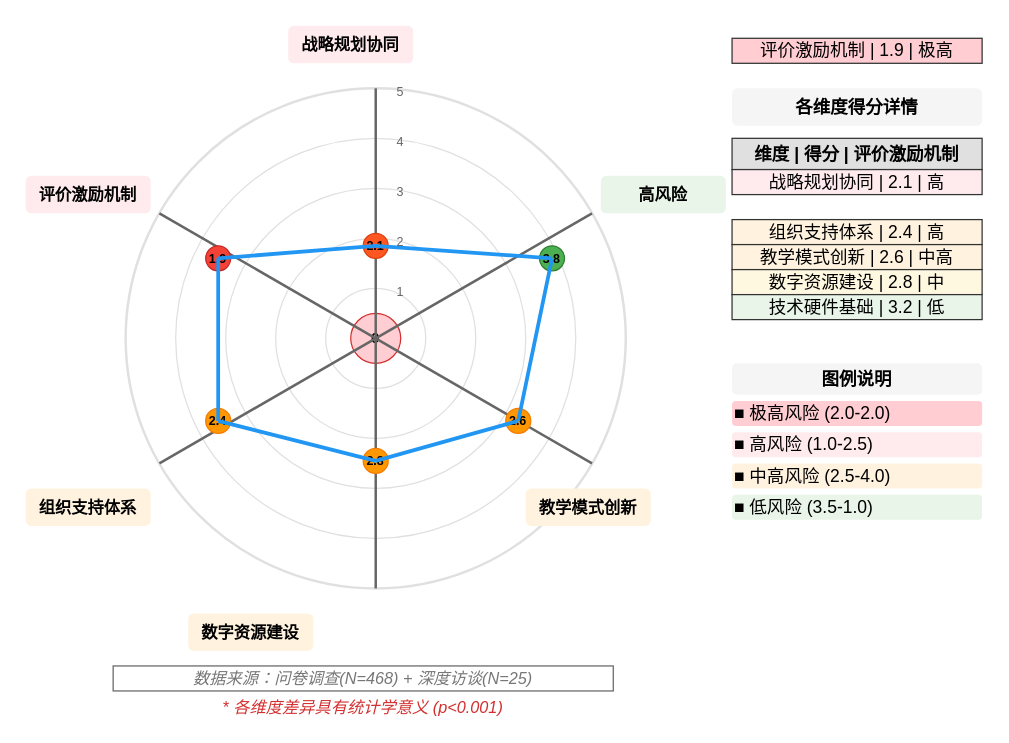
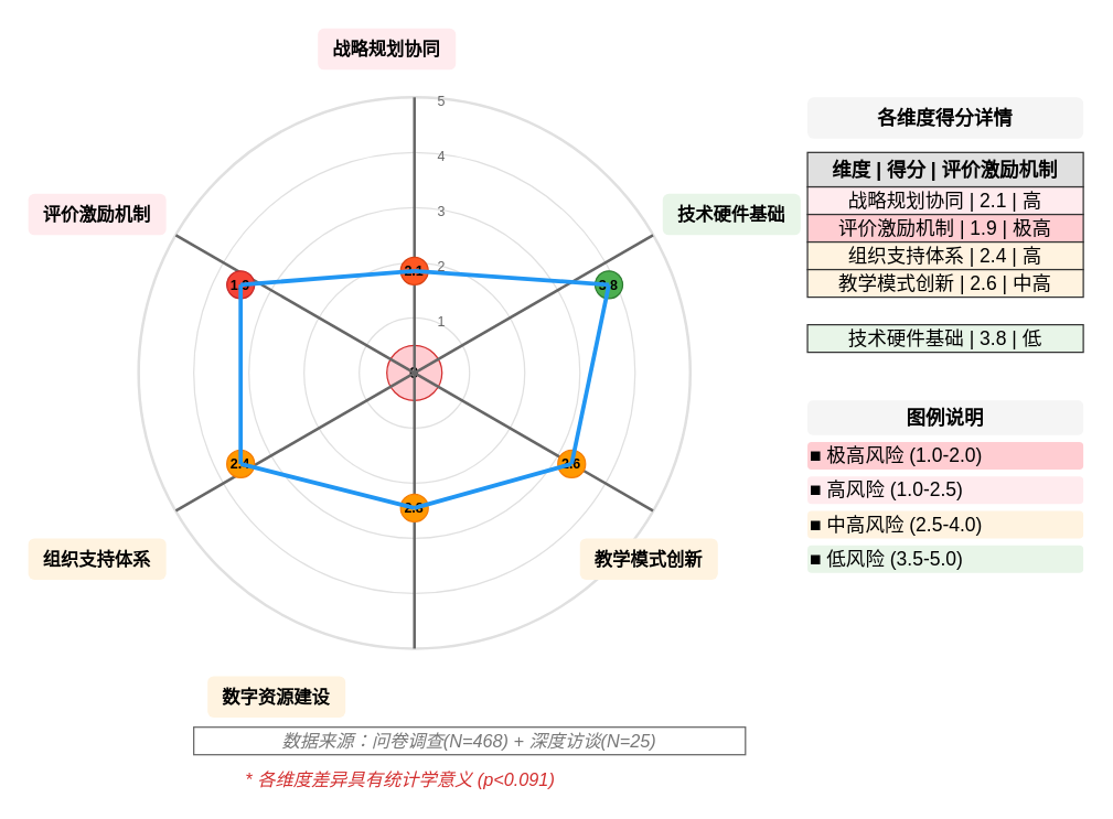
  <mxCell id="0" />
  <mxCell id="1" parent="0" />
  <mxCell id="2" value="0" style="ellipse;whiteSpace=wrap;html=1;fillColor=#ffcdd2;strokeColor=#d32f2f;fontSize=12;fontStyle=1;" parent="1" vertex="1"><mxGeometry x="280" y="250" width="40" height="40" as="geometry" /></mxCell>
  <mxCell id="3" value="" style="ellipse;whiteSpace=wrap;html=1;fillColor=none;strokeColor=#e0e0e0;strokeWidth=2;" parent="1" vertex="1"><mxGeometry x="100" y="70" width="400" height="400" as="geometry" /></mxCell>
  <mxCell id="4" value="" style="ellipse;whiteSpace=wrap;html=1;fillColor=none;strokeColor=#e0e0e0;strokeWidth=1;" parent="1" vertex="1"><mxGeometry x="140" y="110" width="320" height="320" as="geometry" /></mxCell>
  <mxCell id="5" value="" style="ellipse;whiteSpace=wrap;html=1;fillColor=none;strokeColor=#e0e0e0;strokeWidth=1;" parent="1" vertex="1"><mxGeometry x="180" y="150" width="240" height="240" as="geometry" /></mxCell>
  <mxCell id="6" value="" style="ellipse;whiteSpace=wrap;html=1;fillColor=none;strokeColor=#e0e0e0;strokeWidth=1;" parent="1" vertex="1"><mxGeometry x="220" y="190" width="160" height="160" as="geometry" /></mxCell>
  <mxCell id="7" value="" style="ellipse;whiteSpace=wrap;html=1;fillColor=none;strokeColor=#e0e0e0;strokeWidth=1;" parent="1" vertex="1"><mxGeometry x="260" y="230" width="80" height="80" as="geometry" /></mxCell>
  <mxCell id="8" value="" style="endArrow=none;html=1;strokeColor=#666666;strokeWidth=2;" parent="1" edge="1"><mxGeometry width="50" height="50" relative="1" as="geometry"><mxPoint x="300" y="270" as="sourcePoint" /><mxPoint x="300" y="70" as="targetPoint" /></mxGeometry></mxCell>
  <mxCell id="9" value="" style="endArrow=none;html=1;strokeColor=#666666;strokeWidth=2;" parent="1" edge="1"><mxGeometry width="50" height="50" relative="1" as="geometry"><mxPoint x="300" y="270" as="sourcePoint" /><mxPoint x="473" y="170" as="targetPoint" /></mxGeometry></mxCell>
  <mxCell id="10" value="" style="endArrow=none;html=1;strokeColor=#666666;strokeWidth=2;" parent="1" edge="1"><mxGeometry width="50" height="50" relative="1" as="geometry"><mxPoint x="300" y="270" as="sourcePoint" /><mxPoint x="473" y="370" as="targetPoint" /></mxGeometry></mxCell>
  <mxCell id="11" value="" style="endArrow=none;html=1;strokeColor=#666666;strokeWidth=2;" parent="1" edge="1"><mxGeometry width="50" height="50" relative="1" as="geometry"><mxPoint x="300" y="270" as="sourcePoint" /><mxPoint x="300" y="470" as="targetPoint" /></mxGeometry></mxCell>
  <mxCell id="12" value="" style="endArrow=none;html=1;strokeColor=#666666;strokeWidth=2;" parent="1" edge="1"><mxGeometry width="50" height="50" relative="1" as="geometry"><mxPoint x="300" y="270" as="sourcePoint" /><mxPoint x="127" y="370" as="targetPoint" /></mxGeometry></mxCell>
  <mxCell id="13" value="" style="endArrow=none;html=1;strokeColor=#666666;strokeWidth=2;" parent="1" edge="1"><mxGeometry width="50" height="50" relative="1" as="geometry"><mxPoint x="300" y="270" as="sourcePoint" /><mxPoint x="127" y="170" as="targetPoint" /></mxGeometry></mxCell>
  <mxCell id="14" value="2.1" style="ellipse;whiteSpace=wrap;html=1;fillColor=#ff5722;strokeColor=#d84315;fontSize=10;fontStyle=1;" parent="1" vertex="1"><mxGeometry x="290" y="186" width="20" height="20" as="geometry" /></mxCell>
  <mxCell id="15" value="3.8" style="ellipse;whiteSpace=wrap;html=1;fillColor=#4caf50;strokeColor=#2e7d32;fontSize=10;fontStyle=1;" parent="1" vertex="1"><mxGeometry x="431" y="196" width="20" height="20" as="geometry" /></mxCell>
  <mxCell id="16" value="2.6" style="ellipse;whiteSpace=wrap;html=1;fillColor=#ff9800;strokeColor=#f57c00;fontSize=10;fontStyle=1;" parent="1" vertex="1"><mxGeometry x="404" y="326" width="20" height="20" as="geometry" /></mxCell>
  <mxCell id="17" value="2.8" style="ellipse;whiteSpace=wrap;html=1;fillColor=#ff9800;strokeColor=#f57c00;fontSize=10;fontStyle=1;" parent="1" vertex="1"><mxGeometry x="290" y="358" width="20" height="20" as="geometry" /></mxCell>
  <mxCell id="18" value="2.4" style="ellipse;whiteSpace=wrap;html=1;fillColor=#ff9800;strokeColor=#f57c00;fontSize=10;fontStyle=1;" parent="1" vertex="1"><mxGeometry x="164" y="326" width="20" height="20" as="geometry" /></mxCell>
  <mxCell id="19" value="1.9" style="ellipse;whiteSpace=wrap;html=1;fillColor=#f44336;strokeColor=#c62828;fontSize=10;fontStyle=1;" parent="1" vertex="1"><mxGeometry x="164" y="196" width="20" height="20" as="geometry" /></mxCell>
  <mxCell id="20" value="" style="endArrow=none;html=1;strokeColor=#2196f3;strokeWidth=3;fillColor=#2196f3;" parent="1" edge="1"><mxGeometry width="50" height="50" relative="1" as="geometry"><mxPoint x="300" y="196" as="sourcePoint" /><mxPoint x="441" y="206" as="targetPoint" /></mxGeometry></mxCell>
  <mxCell id="21" value="" style="endArrow=none;html=1;strokeColor=#2196f3;strokeWidth=3;" parent="1" edge="1"><mxGeometry width="50" height="50" relative="1" as="geometry"><mxPoint x="441" y="206" as="sourcePoint" /><mxPoint x="414" y="336" as="targetPoint" /></mxGeometry></mxCell>
  <mxCell id="22" value="" style="endArrow=none;html=1;strokeColor=#2196f3;strokeWidth=3;" parent="1" edge="1"><mxGeometry width="50" height="50" relative="1" as="geometry"><mxPoint x="414" y="336" as="sourcePoint" /><mxPoint x="300" y="368" as="targetPoint" /></mxGeometry></mxCell>
  <mxCell id="23" value="" style="endArrow=none;html=1;strokeColor=#2196f3;strokeWidth=3;" parent="1" edge="1"><mxGeometry width="50" height="50" relative="1" as="geometry"><mxPoint x="300" y="368" as="sourcePoint" /><mxPoint x="174" y="336" as="targetPoint" /></mxGeometry></mxCell>
  <mxCell id="24" value="" style="endArrow=none;html=1;strokeColor=#2196f3;strokeWidth=3;" parent="1" edge="1"><mxGeometry width="50" height="50" relative="1" as="geometry"><mxPoint x="174" y="336" as="sourcePoint" /><mxPoint x="174" y="206" as="targetPoint" /></mxGeometry></mxCell>
  <mxCell id="25" value="" style="endArrow=none;html=1;strokeColor=#2196f3;strokeWidth=3;" parent="1" edge="1"><mxGeometry width="50" height="50" relative="1" as="geometry"><mxPoint x="174" y="206" as="sourcePoint" /><mxPoint x="300" y="196" as="targetPoint" /></mxGeometry></mxCell>
  <mxCell id="26" value="战略规划协同" style="text;html=1;strokeColor=none;fillColor=#ffebee;align=center;verticalAlign=middle;whiteSpace=wrap;rounded=1;fontSize=13;fontStyle=1;" parent="1" vertex="1"><mxGeometry x="230" y="20" width="100" height="30" as="geometry" /></mxCell>
- <mxCell id="27" value="高风险" style="text;html=1;strokeColor=none;fillColor=#e8f5e8;align=center;verticalAlign=middle;whiteSpace=wrap;rounded=1;fontSize=13;fontStyle=1;" parent="1" vertex="1"><mxGeometry x="480" y="140" width="100" height="30" as="geometry" /></mxCell>
+ <mxCell id="27" value="技术硬件基础" style="text;html=1;strokeColor=none;fillColor=#e8f5e8;align=center;verticalAlign=middle;whiteSpace=wrap;rounded=1;fontSize=13;fontStyle=1;" parent="1" vertex="1"><mxGeometry x="480" y="140" width="100" height="30" as="geometry" /></mxCell>
  <mxCell id="28" value="教学模式创新" style="text;html=1;strokeColor=none;fillColor=#fff3e0;align=center;verticalAlign=middle;whiteSpace=wrap;rounded=1;fontSize=13;fontStyle=1;" parent="1" vertex="1"><mxGeometry x="420" y="390" width="100" height="30" as="geometry" /></mxCell>
  <mxCell id="29" value="数字资源建设" style="text;html=1;strokeColor=none;fillColor=#fff3e0;align=center;verticalAlign=middle;whiteSpace=wrap;rounded=1;fontSize=13;fontStyle=1;" parent="1" vertex="1"><mxGeometry x="150" y="490" width="100" height="30" as="geometry" /></mxCell>
  <mxCell id="30" value="组织支持体系" style="text;html=1;strokeColor=none;fillColor=#fff3e0;align=center;verticalAlign=middle;whiteSpace=wrap;rounded=1;fontSize=13;fontStyle=1;" parent="1" vertex="1"><mxGeometry x="20" y="390" width="100" height="30" as="geometry" /></mxCell>
  <mxCell id="31" value="评价激励机制" style="text;html=1;strokeColor=none;fillColor=#ffebee;align=center;verticalAlign=middle;whiteSpace=wrap;rounded=1;fontSize=13;fontStyle=1;" parent="1" vertex="1"><mxGeometry x="20" y="140" width="100" height="30" as="geometry" /></mxCell>
  <mxCell id="32" value="5" style="text;html=1;strokeColor=none;fillColor=none;align=center;verticalAlign=middle;whiteSpace=wrap;rounded=0;fontSize=10;fontColor=#666666;" parent="1" vertex="1"><mxGeometry x="310" y="65" width="20" height="15" as="geometry" /></mxCell>
  <mxCell id="33" value="4" style="text;html=1;strokeColor=none;fillColor=none;align=center;verticalAlign=middle;whiteSpace=wrap;rounded=0;fontSize=10;fontColor=#666666;" parent="1" vertex="1"><mxGeometry x="310" y="105" width="20" height="15" as="geometry" /></mxCell>
  <mxCell id="34" value="3" style="text;html=1;strokeColor=none;fillColor=none;align=center;verticalAlign=middle;whiteSpace=wrap;rounded=0;fontSize=10;fontColor=#666666;" parent="1" vertex="1"><mxGeometry x="310" y="145" width="20" height="15" as="geometry" /></mxCell>
  <mxCell id="35" value="2" style="text;html=1;strokeColor=none;fillColor=none;align=center;verticalAlign=middle;whiteSpace=wrap;rounded=0;fontSize=10;fontColor=#666666;" parent="1" vertex="1"><mxGeometry x="310" y="185" width="20" height="15" as="geometry" /></mxCell>
  <mxCell id="36" value="1" style="text;html=1;strokeColor=none;fillColor=none;align=center;verticalAlign=middle;whiteSpace=wrap;rounded=0;fontSize=10;fontColor=#666666;" parent="1" vertex="1"><mxGeometry x="310" y="225" width="20" height="15" as="geometry" /></mxCell>
  <mxCell id="37" value="" style="shape=mxgraph.basic.polygon;points=[[0.5,0.08],[0.85,0.32],[0.82,0.66],[0.5,0.78],[0.18,0.66],[0.15,0.32]];fillColor=#e3f2fd;strokeColor=#2196f3;strokeWidth=2;opacity=40;" parent="1" vertex="1"><mxGeometry x="100" y="70" width="400" height="400" as="geometry" /></mxCell>
  <mxCell id="38" value="各维度得分详情" style="text;html=1;strokeColor=none;fillColor=#f5f5f5;align=center;verticalAlign=middle;whiteSpace=wrap;rounded=1;fontSize=14;fontStyle=1;" parent="1" vertex="1"><mxGeometry x="585" y="70" width="200" height="30" as="geometry" /></mxCell>
  <mxCell id="39" value="维度 | 得分 | 评价激励机制" style="text;html=1;strokeColor=#333333;fillColor=#e0e0e0;align=center;verticalAlign=middle;whiteSpace=wrap;rounded=0;fontSize=14;fontStyle=1;" parent="1" vertex="1"><mxGeometry x="585" y="110" width="200" height="25" as="geometry" /></mxCell>
  <mxCell id="40" value="战略规划协同 | 2.1 | 高" style="text;html=1;strokeColor=#333333;fillColor=#ffebee;align=center;verticalAlign=middle;whiteSpace=wrap;rounded=0;fontSize=14;" parent="1" vertex="1"><mxGeometry x="585" y="135" width="200" height="20" as="geometry" /></mxCell>
- <mxCell id="41" value="评价激励机制 | 1.9 | 极高" style="text;html=1;strokeColor=#333333;fillColor=#ffcdd2;align=center;verticalAlign=middle;whiteSpace=wrap;rounded=0;fontSize=14;" parent="1" vertex="1"><mxGeometry x="585" y="30" width="200" height="20" as="geometry" /></mxCell>
+ <mxCell id="41" value="评价激励机制 | 1.9 | 极高" style="text;html=1;strokeColor=#333333;fillColor=#ffcdd2;align=center;verticalAlign=middle;whiteSpace=wrap;rounded=0;fontSize=14;" parent="1" vertex="1"><mxGeometry x="585" y="155" width="200" height="20" as="geometry" /></mxCell>
  <mxCell id="42" value="组织支持体系 | 2.4 | 高" style="text;html=1;strokeColor=#333333;fillColor=#fff3e0;align=center;verticalAlign=middle;whiteSpace=wrap;rounded=0;fontSize=14;" parent="1" vertex="1"><mxGeometry x="585" y="175" width="200" height="20" as="geometry" /></mxCell>
  <mxCell id="43" value="教学模式创新 | 2.6 | 中高" style="text;html=1;strokeColor=#333333;fillColor=#fff3e0;align=center;verticalAlign=middle;whiteSpace=wrap;rounded=0;fontSize=14;" parent="1" vertex="1"><mxGeometry x="585" y="195" width="200" height="20" as="geometry" /></mxCell>
- <mxCell id="44" value="数字资源建设 | 2.8 | 中" style="text;html=1;strokeColor=#333333;fillColor=#fff8e1;align=center;verticalAlign=middle;whiteSpace=wrap;rounded=0;fontSize=14;" parent="1" vertex="1"><mxGeometry x="585" y="215" width="200" height="20" as="geometry" /></mxCell>
- <mxCell id="45" value="技术硬件基础 | 3.2 | 低" style="text;html=1;strokeColor=#333333;fillColor=#e8f5e8;align=center;verticalAlign=middle;whiteSpace=wrap;rounded=0;fontSize=14;" parent="1" vertex="1"><mxGeometry x="585" y="235" width="200" height="20" as="geometry" /></mxCell>
+ <mxCell id="45" value="技术硬件基础 | 3.8 | 低" style="text;html=1;strokeColor=#333333;fillColor=#e8f5e8;align=center;verticalAlign=middle;whiteSpace=wrap;rounded=0;fontSize=14;" parent="1" vertex="1"><mxGeometry x="585" y="235" width="200" height="20" as="geometry" /></mxCell>
  <mxCell id="46" value="图例说明" style="text;html=1;strokeColor=none;fillColor=#f5f5f5;align=center;verticalAlign=middle;whiteSpace=wrap;rounded=1;fontSize=14;fontStyle=1;" parent="1" vertex="1"><mxGeometry x="585" y="290" width="200" height="25" as="geometry" /></mxCell>
- <mxCell id="47" value="■ 极高风险 (2.0-2.0)" style="text;html=1;strokeColor=none;fillColor=#ffcdd2;align=left;verticalAlign=middle;whiteSpace=wrap;rounded=1;fontSize=14;" parent="1" vertex="1"><mxGeometry x="585" y="320" width="200" height="20" as="geometry" /></mxCell>
+ <mxCell id="47" value="■ 极高风险 (1.0-2.0)" style="text;html=1;strokeColor=none;fillColor=#ffcdd2;align=left;verticalAlign=middle;whiteSpace=wrap;rounded=1;fontSize=14;" parent="1" vertex="1"><mxGeometry x="585" y="320" width="200" height="20" as="geometry" /></mxCell>
  <mxCell id="48" value="■ 高风险 (1.0-2.5)" style="text;html=1;strokeColor=none;fillColor=#ffebee;align=left;verticalAlign=middle;whiteSpace=wrap;rounded=1;fontSize=14;" parent="1" vertex="1"><mxGeometry x="585" y="345" width="200" height="20" as="geometry" /></mxCell>
  <mxCell id="49" value="■ 中高风险 (2.5-4.0)" style="text;html=1;strokeColor=none;fillColor=#fff3e0;align=left;verticalAlign=middle;whiteSpace=wrap;rounded=1;fontSize=14;" parent="1" vertex="1"><mxGeometry x="585" y="370" width="200" height="20" as="geometry" /></mxCell>
- <mxCell id="50" value="■ 低风险 (3.5-1.0)" style="text;html=1;strokeColor=none;fillColor=#e8f5e8;align=left;verticalAlign=middle;whiteSpace=wrap;rounded=1;fontSize=14;" parent="1" vertex="1"><mxGeometry x="585" y="395" width="200" height="20" as="geometry" /></mxCell>
- <mxCell id="51" value="数据来源：问卷调查(N=468) + 深度访谈(N=25)" style="text;html=1;strokeColor=#666666;fillColor=none;align=center;verticalAlign=middle;whiteSpace=wrap;rounded=0;fontSize=13;fontStyle=2;fontColor=#777777;" parent="1" vertex="1"><mxGeometry x="90" y="532" width="400" height="20" as="geometry" /></mxCell>
- <mxCell id="52" value="* 各维度差异具有统计学意义 (p&amp;lt;0.001)" style="text;html=1;strokeColor=none;fillColor=none;align=center;verticalAlign=middle;whiteSpace=wrap;rounded=0;fontSize=13;fontStyle=2;fontColor=#d32f2f;" parent="1" vertex="1"><mxGeometry x="90" y="557" width="400" height="15" as="geometry" /></mxCell>
+ <mxCell id="50" value="■ 低风险 (3.5-5.0)" style="text;html=1;strokeColor=none;fillColor=#e8f5e8;align=left;verticalAlign=middle;whiteSpace=wrap;rounded=1;fontSize=14;" parent="1" vertex="1"><mxGeometry x="585" y="395" width="200" height="20" as="geometry" /></mxCell>
+ <mxCell id="51" value="数据来源：问卷调查(N=468) + 深度访谈(N=25)" style="text;html=1;strokeColor=#666666;fillColor=none;align=center;verticalAlign=middle;whiteSpace=wrap;rounded=0;fontSize=13;fontStyle=2;fontColor=#777777;" parent="1" vertex="1"><mxGeometry x="140" y="527" width="400" height="20" as="geometry" /></mxCell>
+ <mxCell id="52" value="* 各维度差异具有统计学意义 (p&amp;lt;0.091)" style="text;html=1;strokeColor=none;fillColor=none;align=center;verticalAlign=middle;whiteSpace=wrap;rounded=0;fontSize=13;fontStyle=2;fontColor=#d32f2f;" parent="1" vertex="1"><mxGeometry x="90" y="557" width="400" height="15" as="geometry" /></mxCell>
